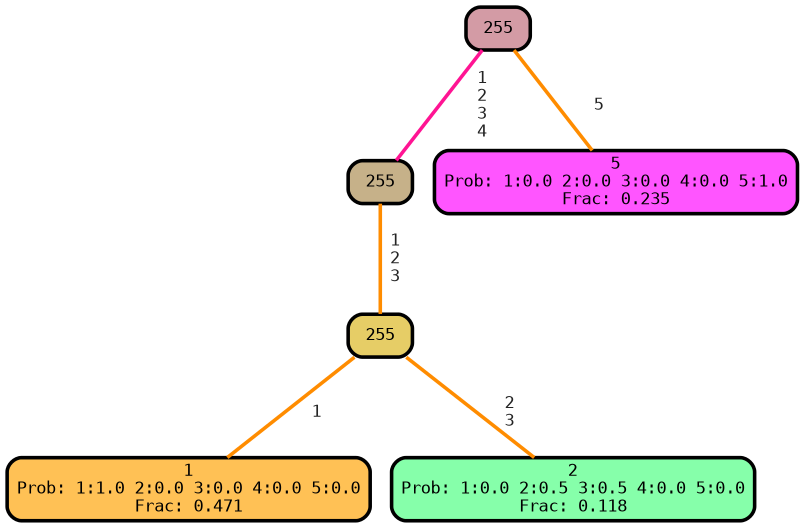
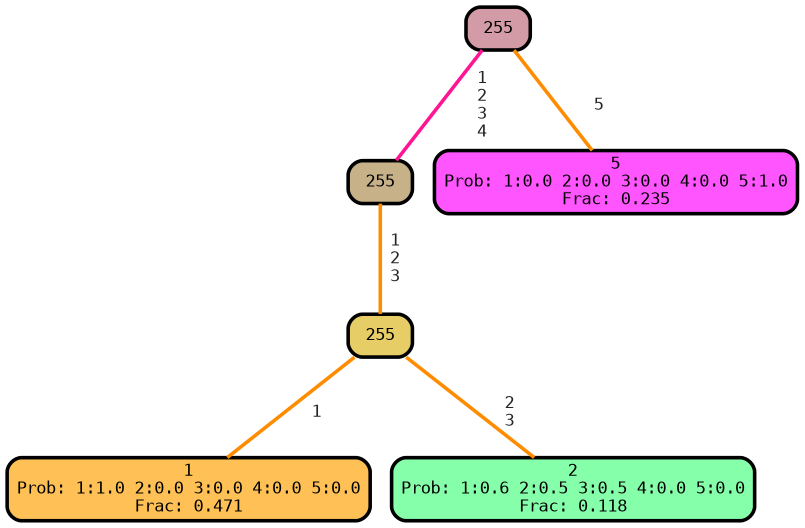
  graph {
    fontname="DejaVu Sans Mono"
    ranksep="0 equally"
    splines=straight
    node [color=black fontcolor=black fontname="DejaVu Sans Mono" penwidth=3 shape=box style="filled, rounded"]
    edge [color=darkorange fontcolor=grey14 fontname="DejaVu Sans Mono" fontweight=bold penwidth=3 style=solid]
    n1 [fillcolor="#ffc155" label="1\nProb: 1:1.0 2:0.0 3:0.0 4:0.0 5:0.0\nFrac: 0.471"]
    n2 [fillcolor="#e6cd66" label=255]
-   n3 [fillcolor="#86ffaa" label="2\nProb: 1:0.0 2:0.5 3:0.5 4:0.0 5:0.0\nFrac: 0.118"]
+   n3 [fillcolor="#86ffaa" label="2\nProb: 1:0.6 2:0.5 3:0.5 4:0.0 5:0.0\nFrac: 0.118"]
    n4 [fillcolor="#c6b189" label=255]
    n5 [fillcolor="#d39ba5" label=255]
    n6 [fillcolor="#ff55ff" label="5\nProb: 1:0.0 2:0.0 3:0.0 4:0.0 5:1.0\nFrac: 0.235"]
    subgraph sub_1 {
      rank=same
    }
    n2 -- n1 [label=" 1"]
    n2 -- n3 [label=" 2\n 3" style=bold]
    n4 -- n2 [label=" 1\n 2\n 3"]
    n5 -- n4 [color=deeppink label=" 1\n 2\n 3\n 4" style=bold]
    n5 -- n6 [label=" 5"]
  }
